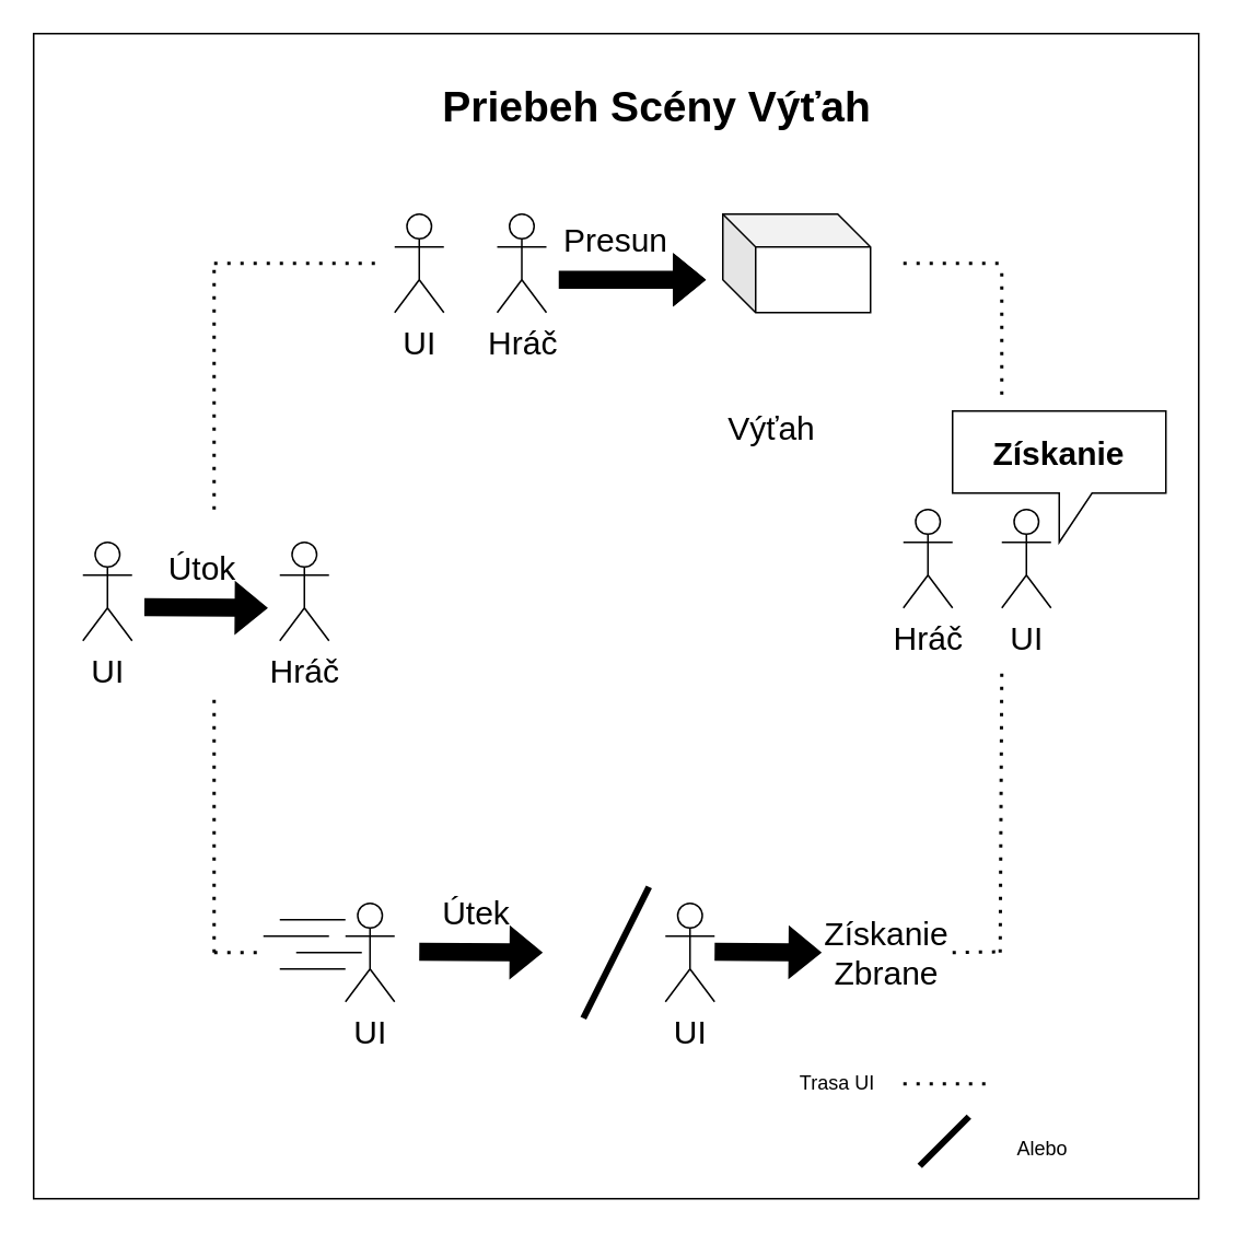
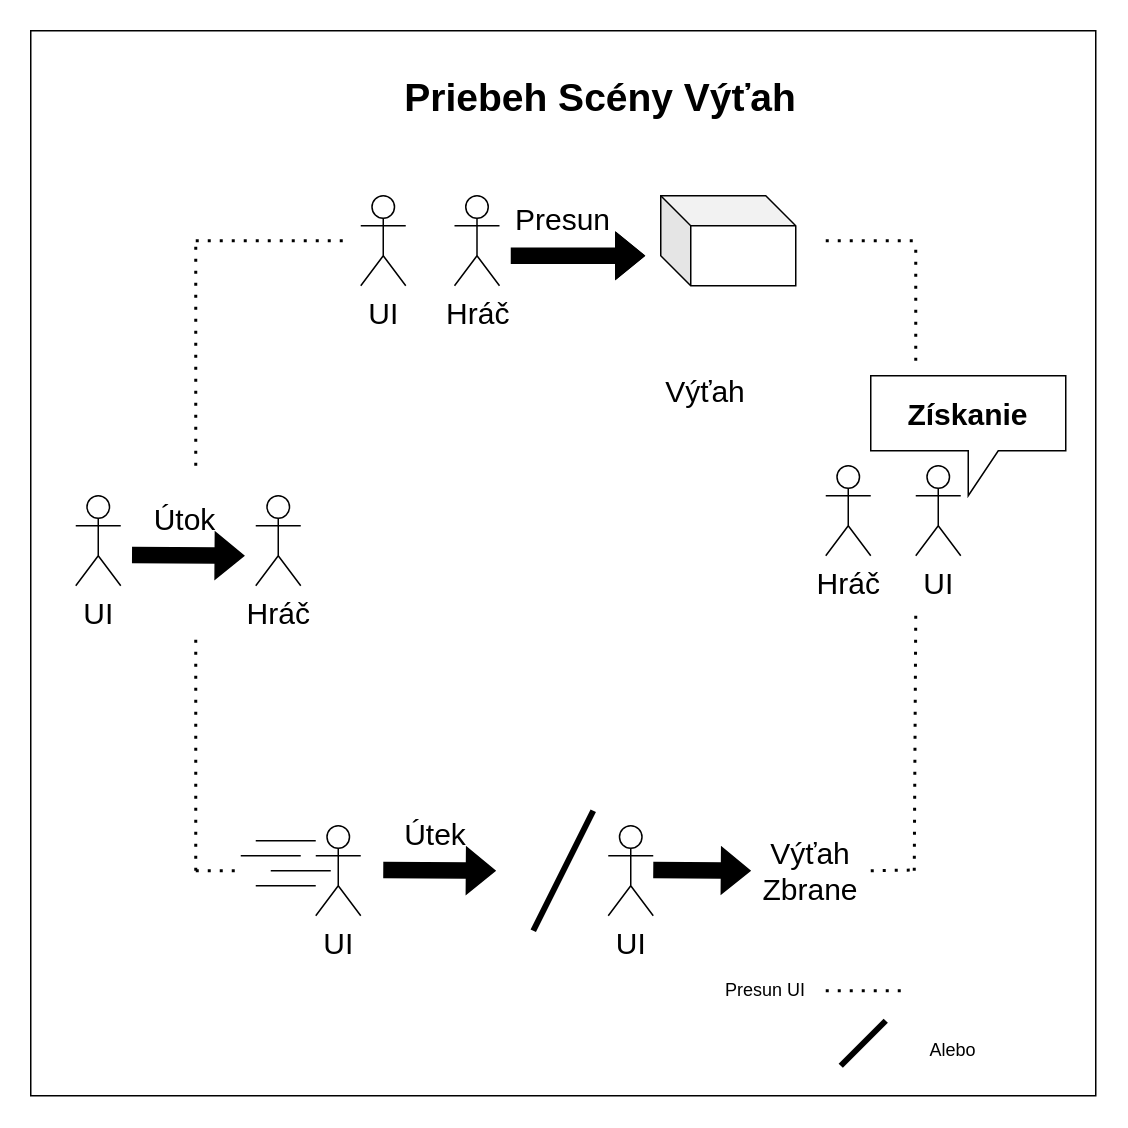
  <mxCell id="0" />
  <mxCell id="1" parent="0" />
  <mxCell id="2" value="" style="whiteSpace=wrap;html=1;aspect=fixed;fontSize=20;" vertex="1" parent="1"><mxGeometry x="20" y="20" width="710" height="710" as="geometry" /></mxCell>
  <mxCell id="3" value="&lt;font style=&quot;font-size: 20px;&quot;&gt;UI&lt;/font&gt;" style="shape=umlActor;verticalLabelPosition=bottom;verticalAlign=top;html=1;outlineConnect=0;" parent="1" vertex="1"><mxGeometry x="240" y="130" width="30" height="60" as="geometry" /></mxCell>
  <mxCell id="4" value="" style="endArrow=none;dashed=1;html=1;dashPattern=1 3;strokeWidth=2;rounded=0;" parent="1" edge="1"><mxGeometry width="50" height="50" relative="1" as="geometry"><mxPoint x="550" y="160" as="sourcePoint" /><mxPoint x="610" y="160" as="targetPoint" /></mxGeometry></mxCell>
  <mxCell id="5" value="" style="endArrow=none;dashed=1;html=1;dashPattern=1 3;strokeWidth=2;rounded=0;" parent="1" edge="1"><mxGeometry width="50" height="50" relative="1" as="geometry"><mxPoint x="130" y="580" as="sourcePoint" /><mxPoint x="130" y="420" as="targetPoint" /></mxGeometry></mxCell>
  <mxCell id="6" value="" style="endArrow=none;dashed=1;html=1;dashPattern=1 3;strokeWidth=2;rounded=0;" parent="1" edge="1"><mxGeometry width="50" height="50" relative="1" as="geometry"><mxPoint x="130" y="160" as="sourcePoint" /><mxPoint x="230" y="160" as="targetPoint" /></mxGeometry></mxCell>
  <mxCell id="7" value="" style="endArrow=none;dashed=1;html=1;dashPattern=1 3;strokeWidth=2;rounded=0;" parent="1" edge="1"><mxGeometry width="50" height="50" relative="1" as="geometry"><mxPoint x="130" y="580" as="sourcePoint" /><mxPoint x="160" y="580" as="targetPoint" /></mxGeometry></mxCell>
- <mxCell id="8" value="Trasa UI" style="text;html=1;strokeColor=none;fillColor=none;align=center;verticalAlign=middle;whiteSpace=wrap;rounded=0;" parent="1" vertex="1"><mxGeometry x="480" y="640" width="60" height="40" as="geometry" /></mxCell>
+ <mxCell id="8" value="Presun UI" style="text;html=1;strokeColor=none;fillColor=none;align=center;verticalAlign=middle;whiteSpace=wrap;rounded=0;" parent="1" vertex="1"><mxGeometry x="480" y="640" width="60" height="40" as="geometry" /></mxCell>
  <mxCell id="9" value="" style="endArrow=none;dashed=1;html=1;dashPattern=1 3;strokeWidth=2;rounded=0;fontSize=20;fillColor=#000000;" parent="1" edge="1"><mxGeometry width="50" height="50" relative="1" as="geometry"><mxPoint x="550" y="660" as="sourcePoint" /><mxPoint x="600" y="660" as="targetPoint" /></mxGeometry></mxCell>
  <mxCell id="10" value="" style="endArrow=none;dashed=1;html=1;dashPattern=1 3;strokeWidth=2;rounded=0;" parent="1" edge="1"><mxGeometry width="50" height="50" relative="1" as="geometry"><mxPoint x="580" y="580" as="sourcePoint" /><mxPoint x="610" y="579.5" as="targetPoint" /></mxGeometry></mxCell>
  <mxCell id="11" value="" style="endArrow=none;dashed=1;html=1;dashPattern=1 3;strokeWidth=2;rounded=0;" parent="1" edge="1"><mxGeometry width="50" height="50" relative="1" as="geometry"><mxPoint x="609" y="580" as="sourcePoint" /><mxPoint x="610" y="410" as="targetPoint" /></mxGeometry></mxCell>
  <mxCell id="12" value="" style="endArrow=none;dashed=1;html=1;dashPattern=1 3;strokeWidth=2;rounded=0;" parent="1" edge="1"><mxGeometry width="50" height="50" relative="1" as="geometry"><mxPoint x="610" y="240" as="sourcePoint" /><mxPoint x="610" y="160" as="targetPoint" /></mxGeometry></mxCell>
  <mxCell id="13" value="" style="endArrow=none;dashed=1;html=1;dashPattern=1 3;strokeWidth=2;rounded=0;" parent="1" edge="1"><mxGeometry width="50" height="50" relative="1" as="geometry"><mxPoint x="130" y="310" as="sourcePoint" /><mxPoint x="130" y="160" as="targetPoint" /></mxGeometry></mxCell>
  <mxCell id="14" value="&lt;font size=&quot;1&quot; style=&quot;&quot;&gt;&lt;b style=&quot;font-size: 26px;&quot;&gt;Priebeh Scény Výťah&lt;/b&gt;&lt;/font&gt;" style="text;html=1;strokeColor=none;fillColor=none;align=center;verticalAlign=middle;whiteSpace=wrap;rounded=0;fontSize=20;" parent="1" vertex="1"><mxGeometry x="195" y="25" width="410" height="80" as="geometry" /></mxCell>
  <mxCell id="15" value="UI" style="shape=umlActor;verticalLabelPosition=bottom;verticalAlign=top;html=1;outlineConnect=0;fontSize=20;" parent="1" vertex="1"><mxGeometry x="210" y="550" width="30" height="60" as="geometry" /></mxCell>
  <mxCell id="16" value="" style="shape=flexArrow;endArrow=classic;html=1;rounded=0;fontSize=20;fillColor=#000000;" parent="1" edge="1"><mxGeometry width="50" height="50" relative="1" as="geometry"><mxPoint x="255" y="579.5" as="sourcePoint" /><mxPoint x="330" y="580" as="targetPoint" /></mxGeometry></mxCell>
  <mxCell id="17" value="" style="endArrow=none;html=1;rounded=0;fontSize=20;fillColor=#000000;" parent="1" edge="1"><mxGeometry width="50" height="50" relative="1" as="geometry"><mxPoint x="170" y="590" as="sourcePoint" /><mxPoint x="210" y="590" as="targetPoint" /></mxGeometry></mxCell>
  <mxCell id="18" value="" style="endArrow=none;html=1;rounded=0;fontSize=20;fillColor=#000000;" parent="1" edge="1"><mxGeometry width="50" height="50" relative="1" as="geometry"><mxPoint x="180" y="580" as="sourcePoint" /><mxPoint x="220" y="580" as="targetPoint" /></mxGeometry></mxCell>
  <mxCell id="19" value="" style="endArrow=none;html=1;rounded=0;fontSize=20;fillColor=#000000;" parent="1" edge="1"><mxGeometry width="50" height="50" relative="1" as="geometry"><mxPoint x="160" y="570" as="sourcePoint" /><mxPoint x="200" y="570" as="targetPoint" /></mxGeometry></mxCell>
  <mxCell id="20" value="" style="endArrow=none;html=1;rounded=0;fontSize=20;fillColor=#000000;" parent="1" edge="1"><mxGeometry width="50" height="50" relative="1" as="geometry"><mxPoint x="170" y="560" as="sourcePoint" /><mxPoint x="210" y="560" as="targetPoint" /></mxGeometry></mxCell>
  <mxCell id="21" value="Útek" style="text;html=1;strokeColor=none;fillColor=none;align=center;verticalAlign=middle;whiteSpace=wrap;rounded=0;fontSize=20;" parent="1" vertex="1"><mxGeometry x="260" y="540" width="60" height="30" as="geometry" /></mxCell>
  <mxCell id="22" value="" style="endArrow=none;html=1;rounded=0;fontSize=40;strokeWidth=4;" parent="1" edge="1"><mxGeometry width="50" height="50" relative="1" as="geometry"><mxPoint x="355" y="620" as="sourcePoint" /><mxPoint x="395" y="540" as="targetPoint" /></mxGeometry></mxCell>
  <mxCell id="23" value="&lt;font style=&quot;font-size: 20px;&quot;&gt;Hráč&lt;/font&gt;" style="shape=umlActor;verticalLabelPosition=bottom;verticalAlign=top;html=1;outlineConnect=0;" parent="1" vertex="1"><mxGeometry x="302.5" y="130" width="30" height="60" as="geometry" /></mxCell>
  <mxCell id="24" value="" style="endArrow=none;html=1;rounded=0;fontSize=40;strokeWidth=4;" parent="1" edge="1"><mxGeometry width="50" height="50" relative="1" as="geometry"><mxPoint x="560" y="710" as="sourcePoint" /><mxPoint x="590" y="680" as="targetPoint" /></mxGeometry></mxCell>
  <mxCell id="25" value="Alebo" style="text;html=1;strokeColor=none;fillColor=none;align=center;verticalAlign=middle;whiteSpace=wrap;rounded=0;" parent="1" vertex="1"><mxGeometry x="605" y="680" width="60" height="40" as="geometry" /></mxCell>
  <mxCell id="26" value="" style="shape=flexArrow;endArrow=classic;html=1;rounded=0;fontSize=20;fillColor=#000000;" edge="1" parent="1"><mxGeometry width="50" height="50" relative="1" as="geometry"><mxPoint x="340" y="170" as="sourcePoint" /><mxPoint x="429.5" y="170" as="targetPoint" /><Array as="points"><mxPoint x="399.5" y="170" /></Array></mxGeometry></mxCell>
  <mxCell id="27" value="" style="shape=cube;whiteSpace=wrap;html=1;boundedLbl=1;backgroundOutline=1;darkOpacity=0.05;darkOpacity2=0.1;fontSize=20;" vertex="1" parent="1"><mxGeometry x="440" y="130" width="90" height="60" as="geometry" /></mxCell>
  <mxCell id="28" value="Výťah" style="text;html=1;strokeColor=none;fillColor=none;align=center;verticalAlign=middle;whiteSpace=wrap;rounded=0;fontSize=20;" vertex="1" parent="1"><mxGeometry x="440" y="245" width="60" height="30" as="geometry" /></mxCell>
  <mxCell id="29" value="&lt;font style=&quot;font-size: 20px;&quot;&gt;UI&lt;/font&gt;" style="shape=umlActor;verticalLabelPosition=bottom;verticalAlign=top;html=1;outlineConnect=0;" vertex="1" parent="1"><mxGeometry x="610" y="310" width="30" height="60" as="geometry" /></mxCell>
  <mxCell id="30" value="&lt;font style=&quot;font-size: 20px;&quot;&gt;Hráč&lt;/font&gt;" style="shape=umlActor;verticalLabelPosition=bottom;verticalAlign=top;html=1;outlineConnect=0;" vertex="1" parent="1"><mxGeometry x="550" y="310" width="30" height="60" as="geometry" /></mxCell>
  <mxCell id="31" value="" style="shape=callout;whiteSpace=wrap;html=1;perimeter=calloutPerimeter;" vertex="1" parent="1"><mxGeometry x="580" y="250" width="130" height="80" as="geometry" /></mxCell>
  <mxCell id="32" value="Získanie" style="text;html=1;strokeColor=none;fillColor=none;align=center;verticalAlign=middle;whiteSpace=wrap;rounded=0;fontStyle=1;fontSize=20;" vertex="1" parent="1"><mxGeometry x="580" y="250" width="130" height="50" as="geometry" /></mxCell>
  <mxCell id="33" value="&lt;font style=&quot;font-size: 20px;&quot;&gt;UI&lt;/font&gt;" style="shape=umlActor;verticalLabelPosition=bottom;verticalAlign=top;html=1;outlineConnect=0;" vertex="1" parent="1"><mxGeometry x="50" y="330" width="30" height="60" as="geometry" /></mxCell>
  <mxCell id="34" value="" style="shape=flexArrow;endArrow=classic;html=1;rounded=0;fontSize=20;fillColor=#000000;" edge="1" parent="1"><mxGeometry width="50" height="50" relative="1" as="geometry"><mxPoint x="87.5" y="369.5" as="sourcePoint" /><mxPoint x="162.5" y="370" as="targetPoint" /></mxGeometry></mxCell>
  <mxCell id="35" value="Útok" style="text;html=1;strokeColor=none;fillColor=none;align=center;verticalAlign=middle;whiteSpace=wrap;rounded=0;fontSize=20;" vertex="1" parent="1"><mxGeometry x="92.5" y="330" width="60" height="30" as="geometry" /></mxCell>
  <mxCell id="36" value="&lt;font style=&quot;font-size: 20px;&quot;&gt;Hráč&lt;/font&gt;" style="shape=umlActor;verticalLabelPosition=bottom;verticalAlign=top;html=1;outlineConnect=0;" vertex="1" parent="1"><mxGeometry x="170" y="330" width="30" height="60" as="geometry" /></mxCell>
  <mxCell id="37" value="&lt;font style=&quot;font-size: 20px;&quot;&gt;UI&lt;/font&gt;" style="shape=umlActor;verticalLabelPosition=bottom;verticalAlign=top;html=1;outlineConnect=0;" vertex="1" parent="1"><mxGeometry x="405" y="550" width="30" height="60" as="geometry" /></mxCell>
  <mxCell id="38" value="Presun" style="text;html=1;strokeColor=none;fillColor=none;align=center;verticalAlign=middle;whiteSpace=wrap;rounded=0;fontSize=20;" vertex="1" parent="1"><mxGeometry x="345" y="130" width="60" height="30" as="geometry" /></mxCell>
- <mxCell id="39" value="Získanie Zbrane" style="text;html=1;strokeColor=none;fillColor=none;align=center;verticalAlign=middle;whiteSpace=wrap;rounded=0;fontSize=20;" vertex="1" parent="1"><mxGeometry x="510" y="565" width="60" height="30" as="geometry" /></mxCell>
+ <mxCell id="39" value="Výťah Zbrane" style="text;html=1;strokeColor=none;fillColor=none;align=center;verticalAlign=middle;whiteSpace=wrap;rounded=0;fontSize=20;" vertex="1" parent="1"><mxGeometry x="510" y="565" width="60" height="30" as="geometry" /></mxCell>
  <mxCell id="40" value="" style="shape=flexArrow;endArrow=classic;html=1;rounded=0;fontSize=20;fillColor=#000000;" edge="1" parent="1"><mxGeometry width="50" height="50" relative="1" as="geometry"><mxPoint x="435" y="579.5" as="sourcePoint" /><mxPoint x="500" y="580" as="targetPoint" /></mxGeometry></mxCell>
